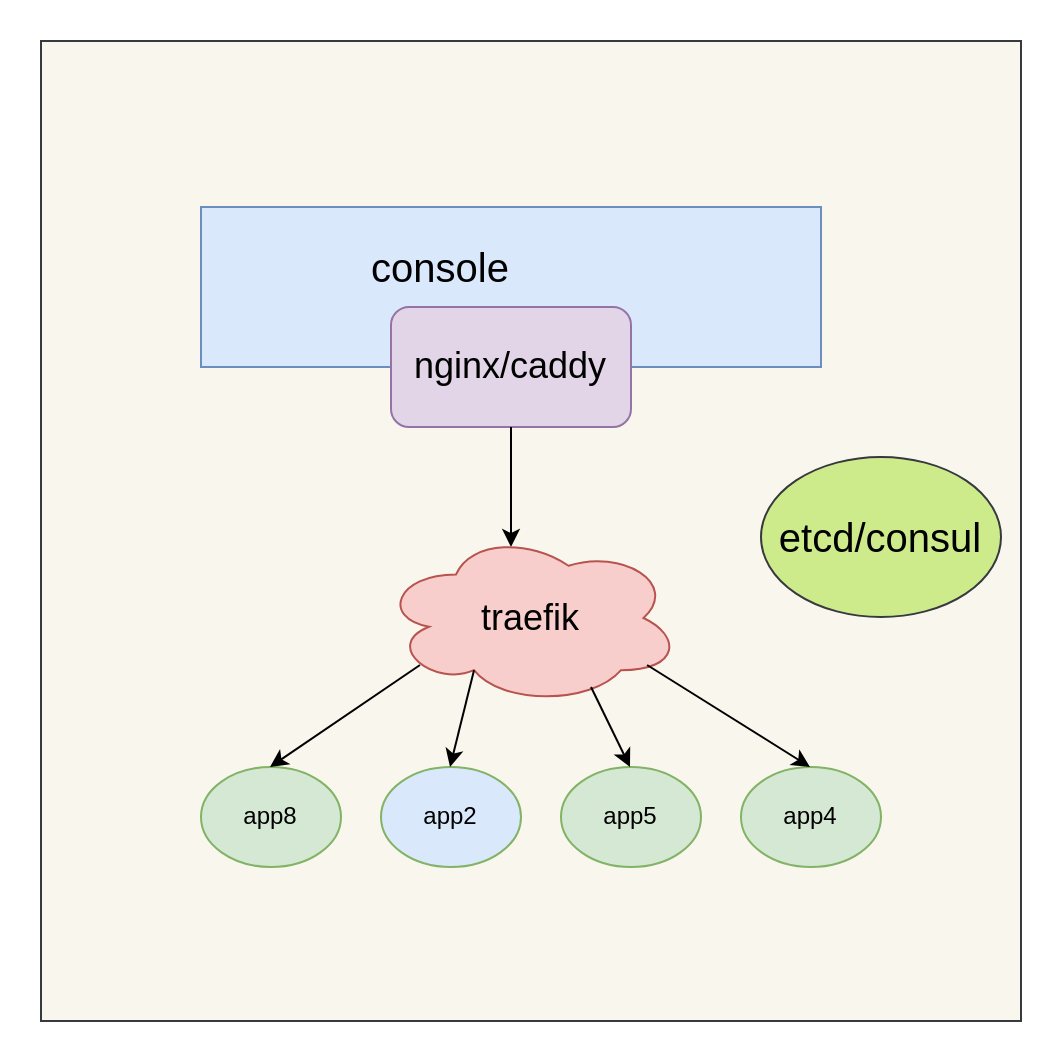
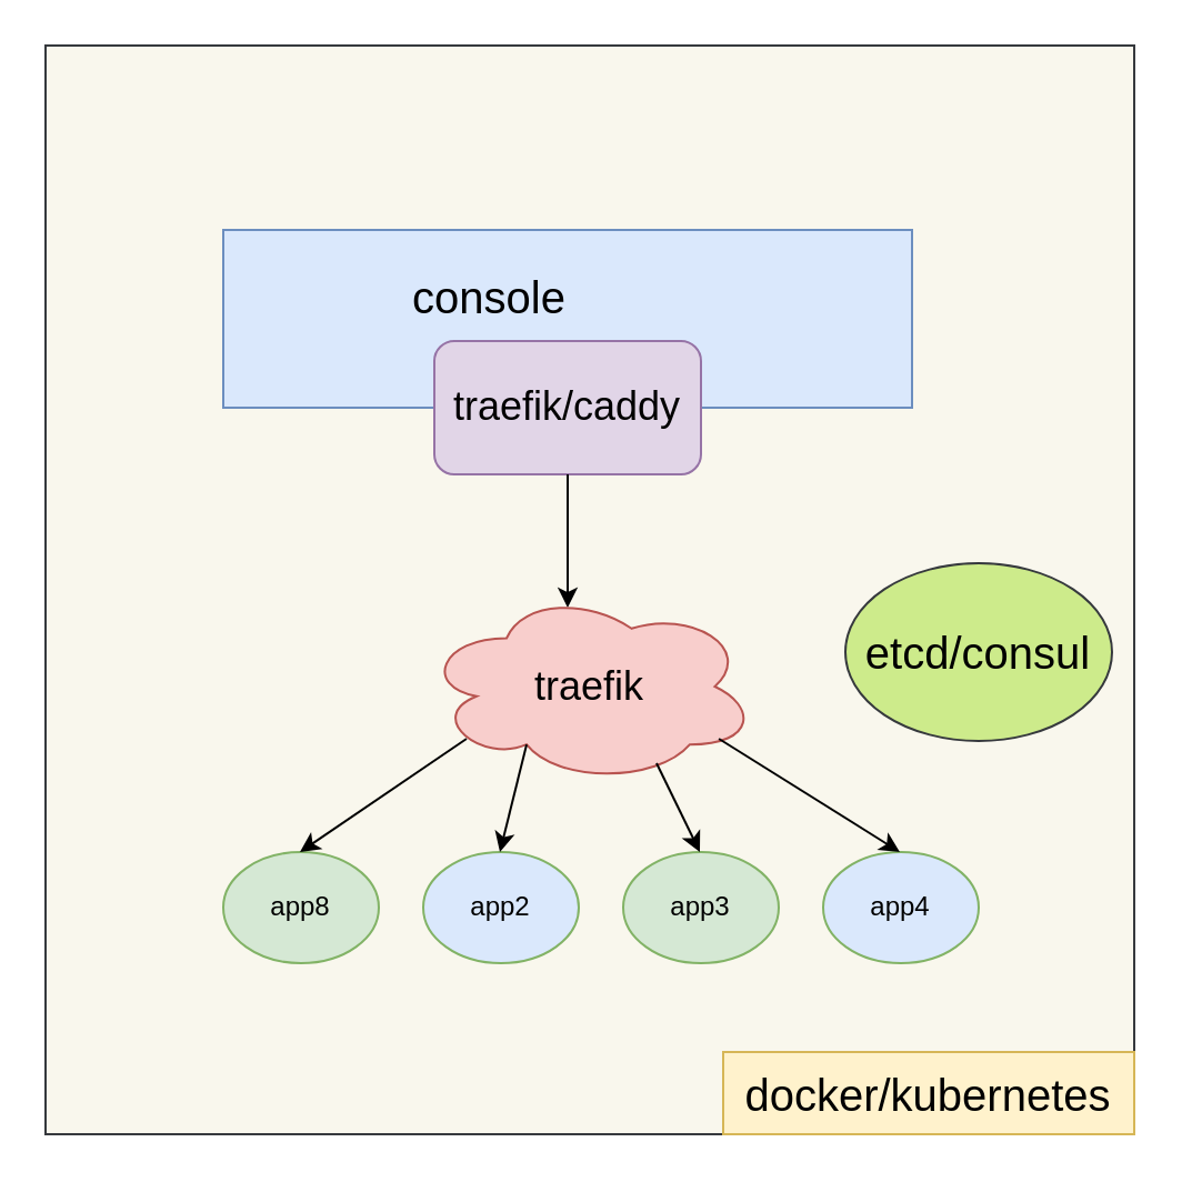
  <mxCell id="0" />
  <mxCell id="1" parent="0" />
  <mxCell id="2" value="" style="whiteSpace=wrap;html=1;aspect=fixed;fillColor=#f9f7ed;strokeColor=#36393d;" parent="1" vertex="1"><mxGeometry x="20" y="20" width="490" height="490" as="geometry" /></mxCell>
  <mxCell id="3" value="" style="rounded=0;whiteSpace=wrap;html=1;fillColor=#dae8fc;strokeColor=#6c8ebf;" parent="1" vertex="1"><mxGeometry x="100" y="103" width="310" height="80" as="geometry" /></mxCell>
- <mxCell id="4" value="&lt;font style=&quot;font-size: 18px&quot;&gt;nginx/caddy&lt;/font&gt;" style="rounded=1;whiteSpace=wrap;html=1;fillColor=#e1d5e7;strokeColor=#9673a6;" parent="1" vertex="1"><mxGeometry x="195" y="153" width="120" height="60" as="geometry" /></mxCell>
+ <mxCell id="4" value="&lt;font style=&quot;font-size: 18px&quot;&gt;traefik/caddy&lt;/font&gt;" style="rounded=1;whiteSpace=wrap;html=1;fillColor=#e1d5e7;strokeColor=#9673a6;" parent="1" vertex="1"><mxGeometry x="195" y="153" width="120" height="60" as="geometry" /></mxCell>
  <mxCell id="5" value="&lt;font style=&quot;font-size: 20px&quot;&gt;console&lt;/font&gt;" style="text;html=1;strokeColor=none;fillColor=none;align=center;verticalAlign=middle;whiteSpace=wrap;rounded=0;" parent="1" vertex="1"><mxGeometry x="200" y="123" width="40" height="20" as="geometry" /></mxCell>
  <mxCell id="6" value="" style="endArrow=classic;html=1;" parent="1" edge="1"><mxGeometry width="50" height="50" relative="1" as="geometry"><mxPoint x="255" y="213" as="sourcePoint" /><mxPoint x="255" y="273" as="targetPoint" /></mxGeometry></mxCell>
  <mxCell id="7" value="&lt;font style=&quot;font-size: 18px&quot;&gt;traefik&lt;/font&gt;" style="ellipse;shape=cloud;whiteSpace=wrap;html=1;fillColor=#f8cecc;strokeColor=#b85450;" parent="1" vertex="1"><mxGeometry x="190" y="265" width="150" height="87" as="geometry" /></mxCell>
  <mxCell id="8" value="app8" style="ellipse;whiteSpace=wrap;html=1;fillColor=#d5e8d4;strokeColor=#82b366;" parent="1" vertex="1"><mxGeometry x="100" y="383" width="70" height="50" as="geometry" /></mxCell>
  <mxCell id="9" value="app2" style="ellipse;whiteSpace=wrap;html=1;fillColor=#dae8fc;strokeColor=#82b366;" parent="1" vertex="1"><mxGeometry x="190" y="383" width="70" height="50" as="geometry" /></mxCell>
- <mxCell id="10" value="app5" style="ellipse;whiteSpace=wrap;html=1;fillColor=#d5e8d4;strokeColor=#82b366;" parent="1" vertex="1"><mxGeometry x="280" y="383" width="70" height="50" as="geometry" /></mxCell>
- <mxCell id="11" value="app4" style="ellipse;whiteSpace=wrap;html=1;fillColor=#d5e8d4;strokeColor=#82b366;" parent="1" vertex="1"><mxGeometry x="370" y="383" width="70" height="50" as="geometry" /></mxCell>
+ <mxCell id="10" value="app3" style="ellipse;whiteSpace=wrap;html=1;fillColor=#d5e8d4;strokeColor=#82b366;" parent="1" vertex="1"><mxGeometry x="280" y="383" width="70" height="50" as="geometry" /></mxCell>
+ <mxCell id="11" value="app4" style="ellipse;whiteSpace=wrap;html=1;fillColor=#dae8fc;strokeColor=#82b366;" parent="1" vertex="1"><mxGeometry x="370" y="383" width="70" height="50" as="geometry" /></mxCell>
+ <mxCell id="12" value="&lt;font style=&quot;font-size: 20px&quot;&gt;docker/kubernetes&lt;/font&gt;" style="text;html=1;strokeColor=#d6b656;fillColor=#fff2cc;align=center;verticalAlign=middle;whiteSpace=wrap;rounded=0;" parent="1" vertex="1"><mxGeometry x="325" y="473" width="185" height="37" as="geometry" /></mxCell>
  <mxCell id="13" value="" style="endArrow=classic;html=1;exitX=0.31;exitY=0.8;exitDx=0;exitDy=0;exitPerimeter=0;" parent="1" source="7" edge="1"><mxGeometry width="50" height="50" relative="1" as="geometry"><mxPoint x="224.5" y="323" as="sourcePoint" /><mxPoint x="224.5" y="383" as="targetPoint" /></mxGeometry></mxCell>
  <mxCell id="14" value="" style="endArrow=classic;html=1;" parent="1" edge="1"><mxGeometry width="50" height="50" relative="1" as="geometry"><mxPoint x="295" y="343" as="sourcePoint" /><mxPoint x="314.5" y="383" as="targetPoint" /></mxGeometry></mxCell>
  <mxCell id="15" value="" style="endArrow=classic;html=1;exitX=0.887;exitY=0.77;exitDx=0;exitDy=0;exitPerimeter=0;" parent="1" source="7" edge="1"><mxGeometry width="50" height="50" relative="1" as="geometry"><mxPoint x="404.5" y="323" as="sourcePoint" /><mxPoint x="404.5" y="383" as="targetPoint" /></mxGeometry></mxCell>
  <mxCell id="16" value="" style="endArrow=classic;html=1;exitX=0.13;exitY=0.77;exitDx=0;exitDy=0;exitPerimeter=0;" parent="1" source="7" edge="1"><mxGeometry width="50" height="50" relative="1" as="geometry"><mxPoint x="134.5" y="323" as="sourcePoint" /><mxPoint x="134.5" y="383" as="targetPoint" /></mxGeometry></mxCell>
- <mxCell id="17" value="&lt;font style=&quot;font-size: 20px&quot;&gt;etcd/consul&lt;/font&gt;" style="ellipse;whiteSpace=wrap;html=1;fillColor=#cdeb8b;strokeColor=#36393d;" parent="1" vertex="1"><mxGeometry x="380" y="228" width="120" height="80" as="geometry" /></mxCell>
+ <mxCell id="17" value="&lt;font style=&quot;font-size: 20px&quot;&gt;etcd/consul&lt;/font&gt;" style="ellipse;whiteSpace=wrap;html=1;fillColor=#cdeb8b;strokeColor=#36393d;" parent="1" vertex="1"><mxGeometry x="380" y="253" width="120" height="80" as="geometry" /></mxCell>
